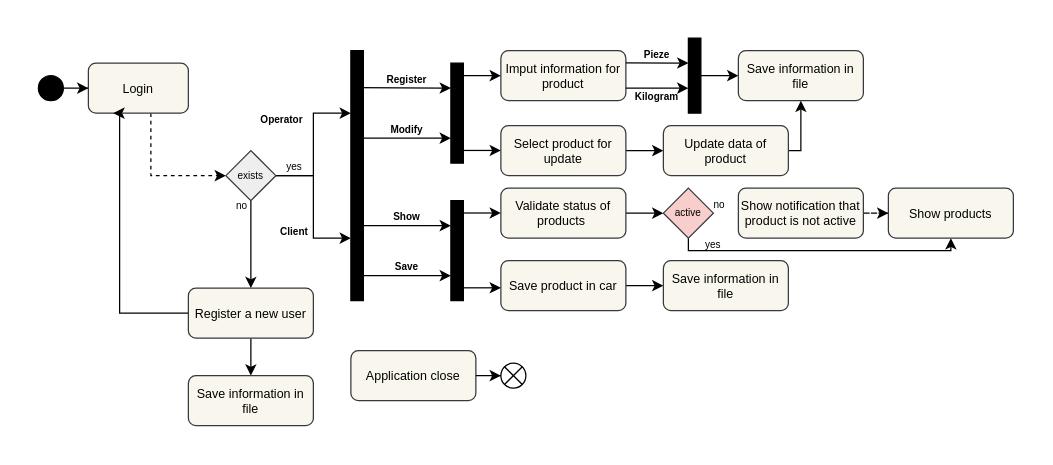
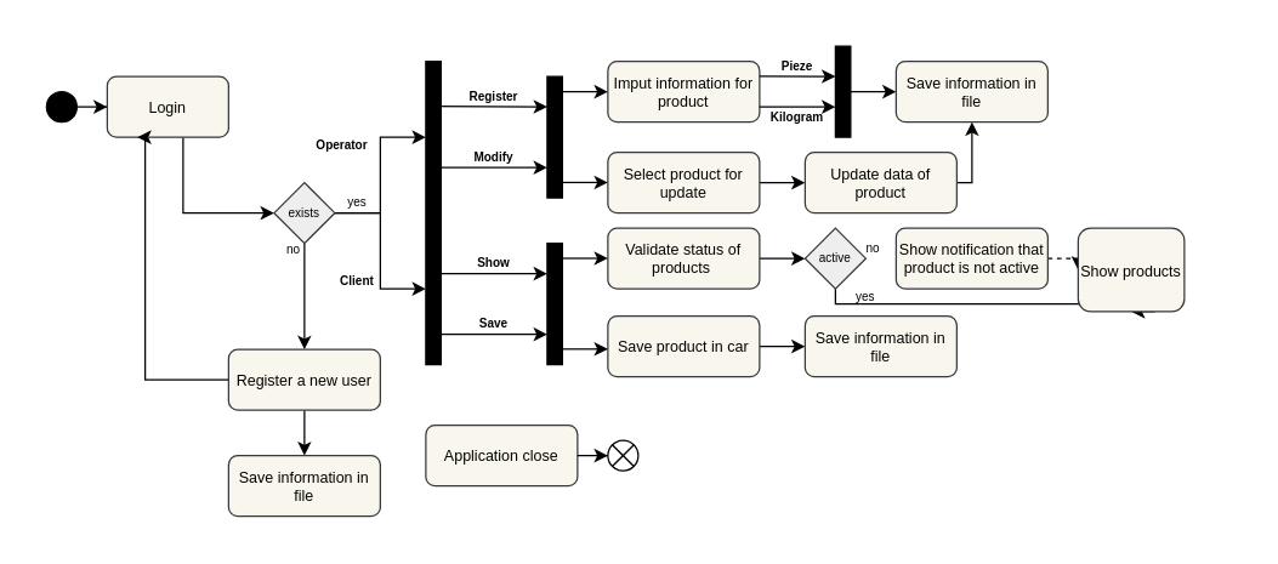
  <mxCell id="0" />
  <mxCell id="1" parent="0" />
  <mxCell id="2" value="" style="rounded=0;whiteSpace=wrap;html=1;strokeColor=none;" vertex="1" parent="1"><mxGeometry y="20" width="800" height="330" as="geometry" x="20" /></mxCell>
  <mxCell id="3" style="edgeStyle=orthogonalEdgeStyle;rounded=0;orthogonalLoop=1;jettySize=auto;html=1;entryX=0;entryY=0.5;entryDx=0;entryDy=0;" edge="1" parent="1" source="4" target="6"><mxGeometry relative="1" as="geometry" /></mxCell>
  <mxCell id="4" value="" style="ellipse;whiteSpace=wrap;html=1;aspect=fixed;fillColor=#000000;" vertex="1" parent="1"><mxGeometry x="30" y="60" width="20" height="20" as="geometry" /></mxCell>
- <mxCell id="5" style="edgeStyle=orthogonalEdgeStyle;rounded=0;orthogonalLoop=1;jettySize=auto;html=1;entryX=0;entryY=0.5;entryDx=0;entryDy=0;dashed=1;" edge="1" parent="1" source="6" target="10"><mxGeometry relative="1" as="geometry"><Array as="points"><mxPoint x="120" y="140" /></Array></mxGeometry></mxCell>
+ <mxCell id="5" style="edgeStyle=orthogonalEdgeStyle;rounded=0;orthogonalLoop=1;jettySize=auto;html=1;entryX=0;entryY=0.5;entryDx=0;entryDy=0;" edge="1" parent="1" source="6" target="10"><mxGeometry relative="1" as="geometry"><Array as="points"><mxPoint x="120" y="140" /></Array></mxGeometry></mxCell>
  <mxCell id="6" value="Login" style="rounded=1;whiteSpace=wrap;html=1;fontSize=10;fillColor=#f9f7ed;strokeColor=#36393d;" vertex="1" parent="1"><mxGeometry x="70" y="50" width="80" height="40" as="geometry" /></mxCell>
  <mxCell id="7" style="edgeStyle=orthogonalEdgeStyle;rounded=0;orthogonalLoop=1;jettySize=auto;html=1;entryX=0.5;entryY=0;entryDx=0;entryDy=0;" edge="1" parent="1" source="10" target="13"><mxGeometry relative="1" as="geometry" /></mxCell>
  <mxCell id="8" style="edgeStyle=orthogonalEdgeStyle;rounded=0;orthogonalLoop=1;jettySize=auto;html=1;exitX=1;exitY=0.5;exitDx=0;exitDy=0;entryX=0;entryY=0.25;entryDx=0;entryDy=0;" edge="1" parent="1" source="10" target="15"><mxGeometry relative="1" as="geometry" /></mxCell>
  <mxCell id="9" style="edgeStyle=orthogonalEdgeStyle;rounded=0;orthogonalLoop=1;jettySize=auto;html=1;entryX=0;entryY=0.75;entryDx=0;entryDy=0;" edge="1" parent="1" source="10" target="15"><mxGeometry relative="1" as="geometry" /></mxCell>
  <mxCell id="10" value="exists" style="rhombus;whiteSpace=wrap;html=1;fontSize=8;fillColor=#eeeeee;strokeColor=#36393d;" vertex="1" parent="1"><mxGeometry x="180" y="120" width="40" height="40" as="geometry" /></mxCell>
  <mxCell id="11" style="edgeStyle=orthogonalEdgeStyle;rounded=0;orthogonalLoop=1;jettySize=auto;html=1;entryX=0.25;entryY=1;entryDx=0;entryDy=0;" edge="1" parent="1" source="13" target="6"><mxGeometry relative="1" as="geometry"><Array as="points"><mxPoint x="95" y="250" /></Array></mxGeometry></mxCell>
  <mxCell id="12" style="edgeStyle=orthogonalEdgeStyle;rounded=0;orthogonalLoop=1;jettySize=auto;html=1;entryX=0.5;entryY=0;entryDx=0;entryDy=0;" edge="1" parent="1" source="13" target="14"><mxGeometry relative="1" as="geometry" /></mxCell>
  <mxCell id="13" value="Register a new user" style="rounded=1;whiteSpace=wrap;html=1;fontSize=10;fillColor=#f9f7ed;strokeColor=#36393d;" vertex="1" parent="1"><mxGeometry x="150" y="230" width="100" height="40" as="geometry" /></mxCell>
  <mxCell id="14" value="Save information in file" style="rounded=1;whiteSpace=wrap;html=1;fontSize=10;fillColor=#f9f7ed;strokeColor=#36393d;" vertex="1" parent="1"><mxGeometry x="150" y="300" width="100" height="40" as="geometry" /></mxCell>
  <mxCell id="15" value="" style="rounded=0;whiteSpace=wrap;html=1;fillColor=#000000;" vertex="1" parent="1"><mxGeometry x="280" y="40" width="10" height="200" as="geometry" /></mxCell>
  <mxCell id="16" value="Operator" style="text;html=1;align=center;verticalAlign=middle;whiteSpace=wrap;rounded=0;fontStyle=1;fontSize=8;" vertex="1" parent="1"><mxGeometry x="190" y="90" width="70" height="10" as="geometry" /></mxCell>
  <mxCell id="17" value="Client" style="text;html=1;align=center;verticalAlign=middle;whiteSpace=wrap;rounded=0;fontStyle=1;fontSize=8;" vertex="1" parent="1"><mxGeometry x="200" y="180" width="70" height="10" as="geometry" /></mxCell>
  <mxCell id="18" value="" style="rounded=0;whiteSpace=wrap;html=1;fillColor=#000000;" vertex="1" parent="1"><mxGeometry x="360" y="50" width="10" height="80" as="geometry" /></mxCell>
  <mxCell id="19" value="" style="rounded=0;whiteSpace=wrap;html=1;fillColor=#000000;" vertex="1" parent="1"><mxGeometry x="360" y="160" width="10" height="80" as="geometry" /></mxCell>
  <mxCell id="20" value="" style="endArrow=classic;html=1;rounded=0;entryX=0;entryY=0.25;entryDx=0;entryDy=0;exitX=1.033;exitY=0.148;exitDx=0;exitDy=0;exitPerimeter=0;" edge="1" parent="1" target="18"><mxGeometry width="50" height="50" relative="1" as="geometry"><mxPoint x="285.33" y="69.6" as="sourcePoint" /><mxPoint x="425" y="70" as="targetPoint" /></mxGeometry></mxCell>
  <mxCell id="21" value="" style="endArrow=classic;html=1;rounded=0;entryX=0;entryY=0.25;entryDx=0;entryDy=0;exitX=1.033;exitY=0.148;exitDx=0;exitDy=0;exitPerimeter=0;" edge="1" parent="1"><mxGeometry width="50" height="50" relative="1" as="geometry"><mxPoint x="290" y="110" as="sourcePoint" /><mxPoint x="360" y="110" as="targetPoint" /></mxGeometry></mxCell>
  <mxCell id="22" value="" style="endArrow=classic;html=1;rounded=0;entryX=0;entryY=0.25;entryDx=0;entryDy=0;exitX=1.033;exitY=0.148;exitDx=0;exitDy=0;exitPerimeter=0;" edge="1" parent="1"><mxGeometry width="50" height="50" relative="1" as="geometry"><mxPoint x="290" y="180" as="sourcePoint" /><mxPoint x="360" y="180" as="targetPoint" /></mxGeometry></mxCell>
  <mxCell id="23" value="" style="endArrow=classic;html=1;rounded=0;entryX=0;entryY=0.25;entryDx=0;entryDy=0;exitX=1.033;exitY=0.148;exitDx=0;exitDy=0;exitPerimeter=0;" edge="1" parent="1"><mxGeometry width="50" height="50" relative="1" as="geometry"><mxPoint x="290" y="220" as="sourcePoint" /><mxPoint x="360" y="220" as="targetPoint" /></mxGeometry></mxCell>
  <mxCell id="24" value="Register" style="text;html=1;align=center;verticalAlign=middle;whiteSpace=wrap;rounded=0;fontStyle=1;fontSize=8;" vertex="1" parent="1"><mxGeometry x="290" y="58" width="70" height="10" as="geometry" /></mxCell>
  <mxCell id="25" value="Modify" style="text;html=1;align=center;verticalAlign=middle;whiteSpace=wrap;rounded=0;fontStyle=1;fontSize=8;" vertex="1" parent="1"><mxGeometry x="290" y="98" width="70" height="10" as="geometry" /></mxCell>
  <mxCell id="26" value="Show" style="text;html=1;align=center;verticalAlign=middle;whiteSpace=wrap;rounded=0;fontStyle=1;fontSize=8;" vertex="1" parent="1"><mxGeometry x="290" y="168" width="70" height="10" as="geometry" /></mxCell>
  <mxCell id="27" value="Save" style="text;html=1;align=center;verticalAlign=middle;whiteSpace=wrap;rounded=0;fontStyle=1;fontSize=8;" vertex="1" parent="1"><mxGeometry x="290" y="208" width="70" height="10" as="geometry" /></mxCell>
  <mxCell id="28" value="Imput information for product" style="rounded=1;whiteSpace=wrap;html=1;fontSize=10;fillColor=#f9f7ed;strokeColor=#36393d;" vertex="1" parent="1"><mxGeometry x="400" y="40" width="100" height="40" as="geometry" /></mxCell>
  <mxCell id="29" style="edgeStyle=orthogonalEdgeStyle;rounded=0;orthogonalLoop=1;jettySize=auto;html=1;entryX=0;entryY=0.5;entryDx=0;entryDy=0;" edge="1" parent="1" source="30" target="50"><mxGeometry relative="1" as="geometry" /></mxCell>
  <mxCell id="30" value="Select product for update" style="rounded=1;whiteSpace=wrap;html=1;fontSize=10;fillColor=#f9f7ed;strokeColor=#36393d;" vertex="1" parent="1"><mxGeometry x="400" y="100" width="100" height="40" as="geometry" /></mxCell>
  <mxCell id="31" style="edgeStyle=orthogonalEdgeStyle;rounded=0;orthogonalLoop=1;jettySize=auto;html=1;entryX=0;entryY=0.5;entryDx=0;entryDy=0;" edge="1" parent="1" source="32" target="36"><mxGeometry relative="1" as="geometry" /></mxCell>
  <mxCell id="32" value="Validate status of products&amp;nbsp;" style="rounded=1;whiteSpace=wrap;html=1;fontSize=10;fillColor=#f9f7ed;strokeColor=#36393d;" vertex="1" parent="1"><mxGeometry x="400" y="150" width="100" height="40" as="geometry" /></mxCell>
  <mxCell id="33" style="edgeStyle=orthogonalEdgeStyle;rounded=0;orthogonalLoop=1;jettySize=auto;html=1;entryX=0;entryY=0.5;entryDx=0;entryDy=0;" edge="1" parent="1" source="34" target="51"><mxGeometry relative="1" as="geometry" /></mxCell>
  <mxCell id="34" value="Save product in car" style="rounded=1;whiteSpace=wrap;html=1;fontSize=10;fillColor=#f9f7ed;strokeColor=#36393d;" vertex="1" parent="1"><mxGeometry x="400" y="208" width="100" height="40" as="geometry" /></mxCell>
  <mxCell id="35" style="edgeStyle=orthogonalEdgeStyle;rounded=0;orthogonalLoop=1;jettySize=auto;html=1;entryX=0.5;entryY=1;entryDx=0;entryDy=0;" edge="1" parent="1" source="36" target="39"><mxGeometry relative="1" as="geometry"><Array as="points"><mxPoint x="550" y="200" /><mxPoint x="760" y="200" /></Array></mxGeometry></mxCell>
- <mxCell id="36" value="active" style="rhombus;whiteSpace=wrap;html=1;fontSize=8;fillColor=#f8cecc;strokeColor=#36393d;" vertex="1" parent="1"><mxGeometry x="530" y="150" width="40" height="40" as="geometry" /></mxCell>
+ <mxCell id="36" value="active" style="rhombus;whiteSpace=wrap;html=1;fontSize=8;fillColor=#eeeeee;strokeColor=#36393d;" vertex="1" parent="1"><mxGeometry x="530" y="150" width="40" height="40" as="geometry" /></mxCell>
  <mxCell id="37" style="edgeStyle=orthogonalEdgeStyle;rounded=0;orthogonalLoop=1;jettySize=auto;html=1;entryX=0;entryY=0.5;entryDx=0;entryDy=0;dashed=1;" edge="1" parent="1" source="38" target="39"><mxGeometry relative="1" as="geometry" /></mxCell>
  <mxCell id="38" value="Show notification that product is not active" style="rounded=1;whiteSpace=wrap;html=1;fontSize=10;fillColor=#f9f7ed;strokeColor=#36393d;" vertex="1" parent="1"><mxGeometry x="590" y="150" width="100" height="40" as="geometry" /></mxCell>
- <mxCell id="39" value="Show products" style="rounded=1;whiteSpace=wrap;html=1;fontSize=10;fillColor=#f9f7ed;strokeColor=#36393d;" vertex="1" parent="1"><mxGeometry x="710" y="150" width="100" height="40" as="geometry" /></mxCell>
+ <mxCell id="39" value="Show products" style="rounded=1;whiteSpace=wrap;html=1;fontSize=10;fillColor=#f9f7ed;strokeColor=#36393d;" vertex="1" parent="1"><mxGeometry x="710" y="150" width="70" height="55" as="geometry" /></mxCell>
  <mxCell id="40" style="edgeStyle=orthogonalEdgeStyle;rounded=0;orthogonalLoop=1;jettySize=auto;html=1;entryX=0;entryY=0.5;entryDx=0;entryDy=0;" edge="1" parent="1" source="41" target="42"><mxGeometry relative="1" as="geometry" /></mxCell>
  <mxCell id="41" value="" style="rounded=0;whiteSpace=wrap;html=1;fillColor=#000000;" vertex="1" parent="1"><mxGeometry x="550" y="30" width="10" height="60" as="geometry" /></mxCell>
  <mxCell id="42" value="Save information in file" style="rounded=1;whiteSpace=wrap;html=1;fontSize=10;fillColor=#f9f7ed;strokeColor=#36393d;" vertex="1" parent="1"><mxGeometry x="590" y="40" width="100" height="40" as="geometry" /></mxCell>
  <mxCell id="43" value="" style="endArrow=classic;html=1;rounded=0;entryX=0;entryY=0.333;entryDx=0;entryDy=0;entryPerimeter=0;" edge="1" parent="1" target="41"><mxGeometry width="50" height="50" relative="1" as="geometry"><mxPoint x="500" y="49.84" as="sourcePoint" /><mxPoint x="540" y="49.84" as="targetPoint" /></mxGeometry></mxCell>
  <mxCell id="44" value="" style="endArrow=classic;html=1;rounded=0;entryX=0;entryY=0.667;entryDx=0;entryDy=0;entryPerimeter=0;" edge="1" parent="1" target="41"><mxGeometry width="50" height="50" relative="1" as="geometry"><mxPoint x="500" y="69.92" as="sourcePoint" /><mxPoint x="540" y="69.92" as="targetPoint" /></mxGeometry></mxCell>
  <mxCell id="45" value="Pieze" style="text;html=1;align=center;verticalAlign=middle;whiteSpace=wrap;rounded=0;fontStyle=1;fontSize=8;" vertex="1" parent="1"><mxGeometry x="500" y="38" width="50" height="10" as="geometry" /></mxCell>
  <mxCell id="46" value="Kilogram" style="text;html=1;align=center;verticalAlign=middle;whiteSpace=wrap;rounded=0;fontStyle=1;fontSize=8;" vertex="1" parent="1"><mxGeometry x="500" y="72" width="50" height="10" as="geometry" /></mxCell>
  <mxCell id="47" value="" style="endArrow=classic;html=1;rounded=0;" edge="1" parent="1"><mxGeometry width="50" height="50" relative="1" as="geometry"><mxPoint x="370" y="60" as="sourcePoint" /><mxPoint x="400" y="60" as="targetPoint" /></mxGeometry></mxCell>
  <mxCell id="48" value="" style="endArrow=classic;html=1;rounded=0;" edge="1" parent="1"><mxGeometry width="50" height="50" relative="1" as="geometry"><mxPoint x="370" y="119.86" as="sourcePoint" /><mxPoint x="400" y="119.86" as="targetPoint" /></mxGeometry></mxCell>
  <mxCell id="49" style="edgeStyle=orthogonalEdgeStyle;rounded=0;orthogonalLoop=1;jettySize=auto;html=1;entryX=0.5;entryY=1;entryDx=0;entryDy=0;exitX=1;exitY=0.5;exitDx=0;exitDy=0;" edge="1" parent="1" source="50" target="42"><mxGeometry relative="1" as="geometry"><Array as="points"><mxPoint x="640" y="120" /></Array></mxGeometry></mxCell>
  <mxCell id="50" value="Update data of product" style="rounded=1;whiteSpace=wrap;html=1;fontSize=10;fillColor=#f9f7ed;strokeColor=#36393d;" vertex="1" parent="1"><mxGeometry x="530" y="100" width="100" height="40" as="geometry" /></mxCell>
  <mxCell id="51" value="Save information in file" style="rounded=1;whiteSpace=wrap;html=1;fontSize=10;fillColor=#f9f7ed;strokeColor=#36393d;" vertex="1" parent="1"><mxGeometry x="530" y="208" width="100" height="40" as="geometry" /></mxCell>
  <mxCell id="52" value="" style="endArrow=classic;html=1;rounded=0;" edge="1" parent="1"><mxGeometry width="50" height="50" relative="1" as="geometry"><mxPoint x="370" y="169.9" as="sourcePoint" /><mxPoint x="400" y="169.9" as="targetPoint" /></mxGeometry></mxCell>
  <mxCell id="53" value="" style="endArrow=classic;html=1;rounded=0;" edge="1" parent="1"><mxGeometry width="50" height="50" relative="1" as="geometry"><mxPoint x="370" y="229.76" as="sourcePoint" /><mxPoint x="400" y="229.76" as="targetPoint" /></mxGeometry></mxCell>
  <mxCell id="54" value="" style="verticalLabelPosition=bottom;verticalAlign=top;html=1;shape=mxgraph.flowchart.or;" vertex="1" parent="1"><mxGeometry x="400" y="290" width="20" height="20" as="geometry" /></mxCell>
  <mxCell id="55" value="Application close" style="rounded=1;whiteSpace=wrap;html=1;fontSize=10;fillColor=#f9f7ed;strokeColor=#36393d;" vertex="1" parent="1"><mxGeometry x="280" y="280" width="100" height="40" as="geometry" /></mxCell>
  <mxCell id="56" style="edgeStyle=orthogonalEdgeStyle;rounded=0;orthogonalLoop=1;jettySize=auto;html=1;entryX=0;entryY=0.5;entryDx=0;entryDy=0;entryPerimeter=0;" edge="1" parent="1" source="55" target="54"><mxGeometry relative="1" as="geometry" /></mxCell>
  <mxCell id="57" value="yes" style="text;html=1;align=center;verticalAlign=middle;whiteSpace=wrap;rounded=0;fontStyle=0;fontSize=8;" vertex="1" parent="1"><mxGeometry x="560" y="190" width="20" height="10" as="geometry" /></mxCell>
  <mxCell id="58" value="no" style="text;html=1;align=center;verticalAlign=middle;whiteSpace=wrap;rounded=0;fontStyle=0;fontSize=8;" vertex="1" parent="1"><mxGeometry x="570" y="158" width="10" height="10" as="geometry" /></mxCell>
  <mxCell id="59" value="yes" style="text;html=1;align=center;verticalAlign=middle;whiteSpace=wrap;rounded=0;fontStyle=0;fontSize=8;" vertex="1" parent="1"><mxGeometry x="225" y="128" width="20" height="10" as="geometry" /></mxCell>
  <mxCell id="60" value="no" style="text;html=1;align=center;verticalAlign=middle;whiteSpace=wrap;rounded=0;fontStyle=0;fontSize=8;" vertex="1" parent="1"><mxGeometry x="188" y="159" width="10" height="10" as="geometry" /></mxCell>
